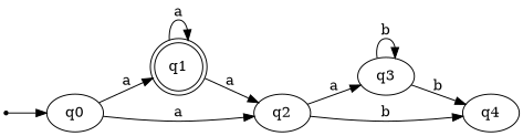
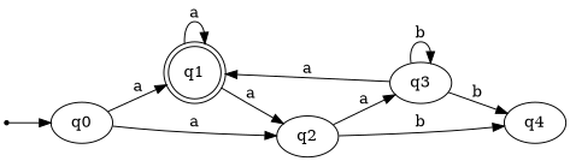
  digraph {
    rankdir=LR
    ini [shape=point]
    q0
    q1 [shape=doublecircle]
    q2
    q3
    q4
    ini -> q0
    q0 -> q1 [label=a]
    q0 -> q2 [label=a]
    q1 -> q1 [label=a]
    q1 -> q2 [label=a]
    q2 -> q3 [label=a]
    q2 -> q4 [label=b]
+   q3 -> q1 [label=a]
    q3 -> q3 [label=b]
    q3 -> q4 [label=b]
  }
